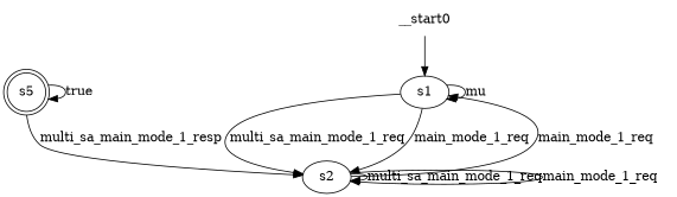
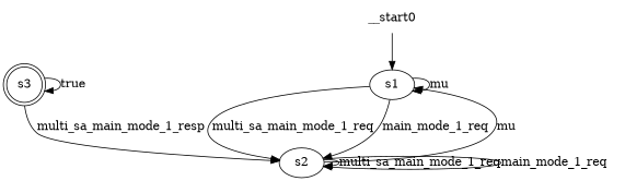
  digraph {
    n1 [label=s1]
    n2 [label=s2]
-   n3 [label=s5 shape=doublecircle]
+   n3 [label=s3 shape=doublecircle]
    __start0 [shape=none]
    n1 -> n1 [label=mu]
    n1 -> n2 [label=multi_sa_main_mode_1_req]
    n1 -> n2 [label=main_mode_1_req]
-   n2 -> n1 [label=main_mode_1_req]
+   n2 -> n1 [label=mu]
    n2 -> n2 [label=multi_sa_main_mode_1_req]
    n2 -> n2 [label=main_mode_1_req]
    n3 -> n2 [label=multi_sa_main_mode_1_resp]
    n3 -> n3 [label=true]
    __start0 -> n1
  }
